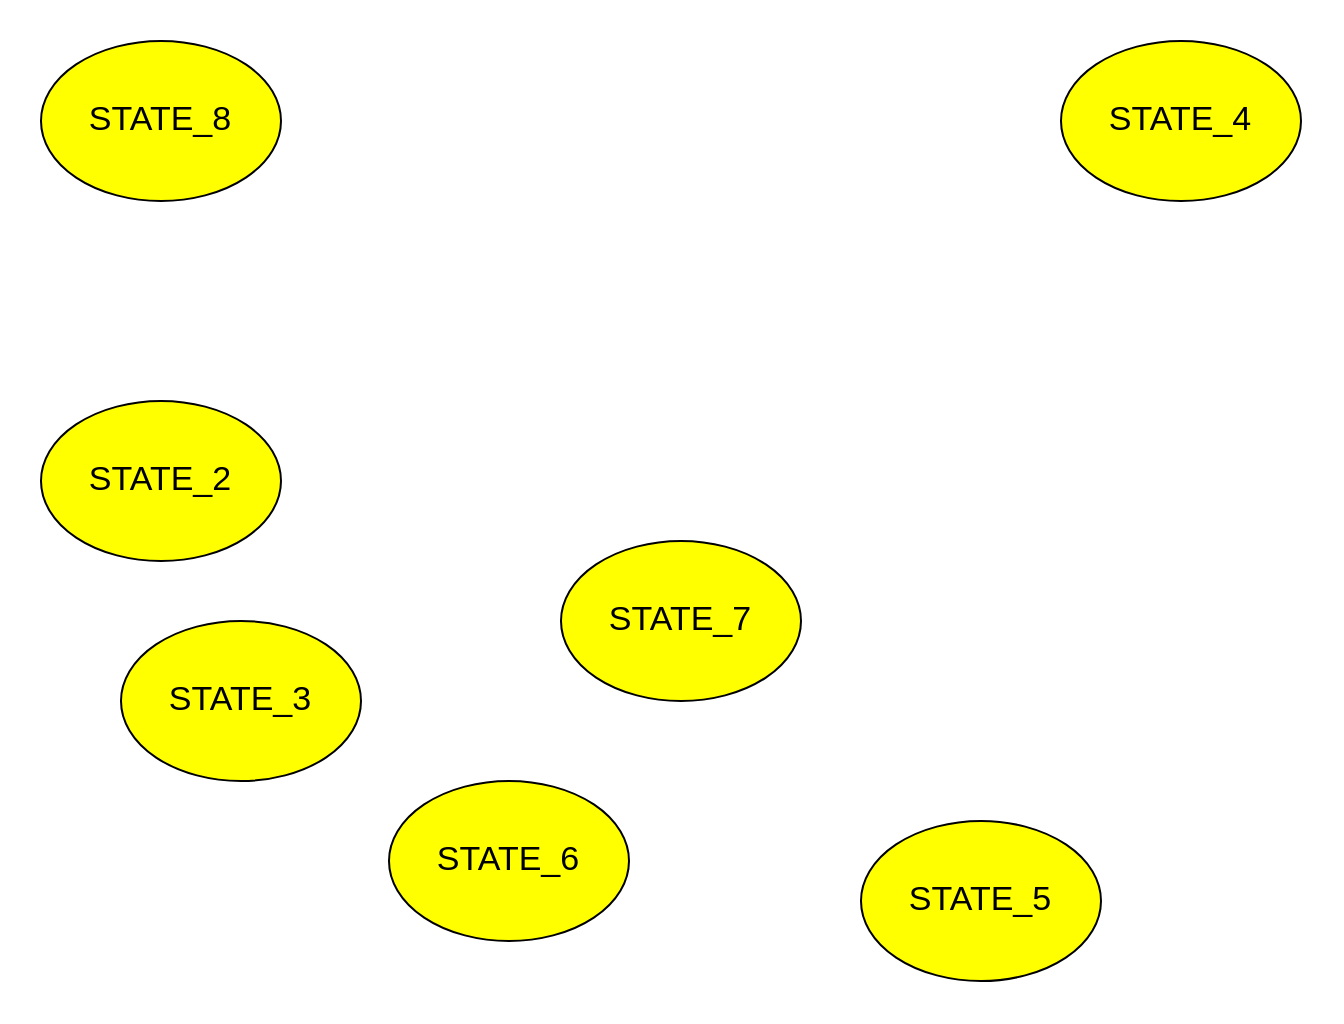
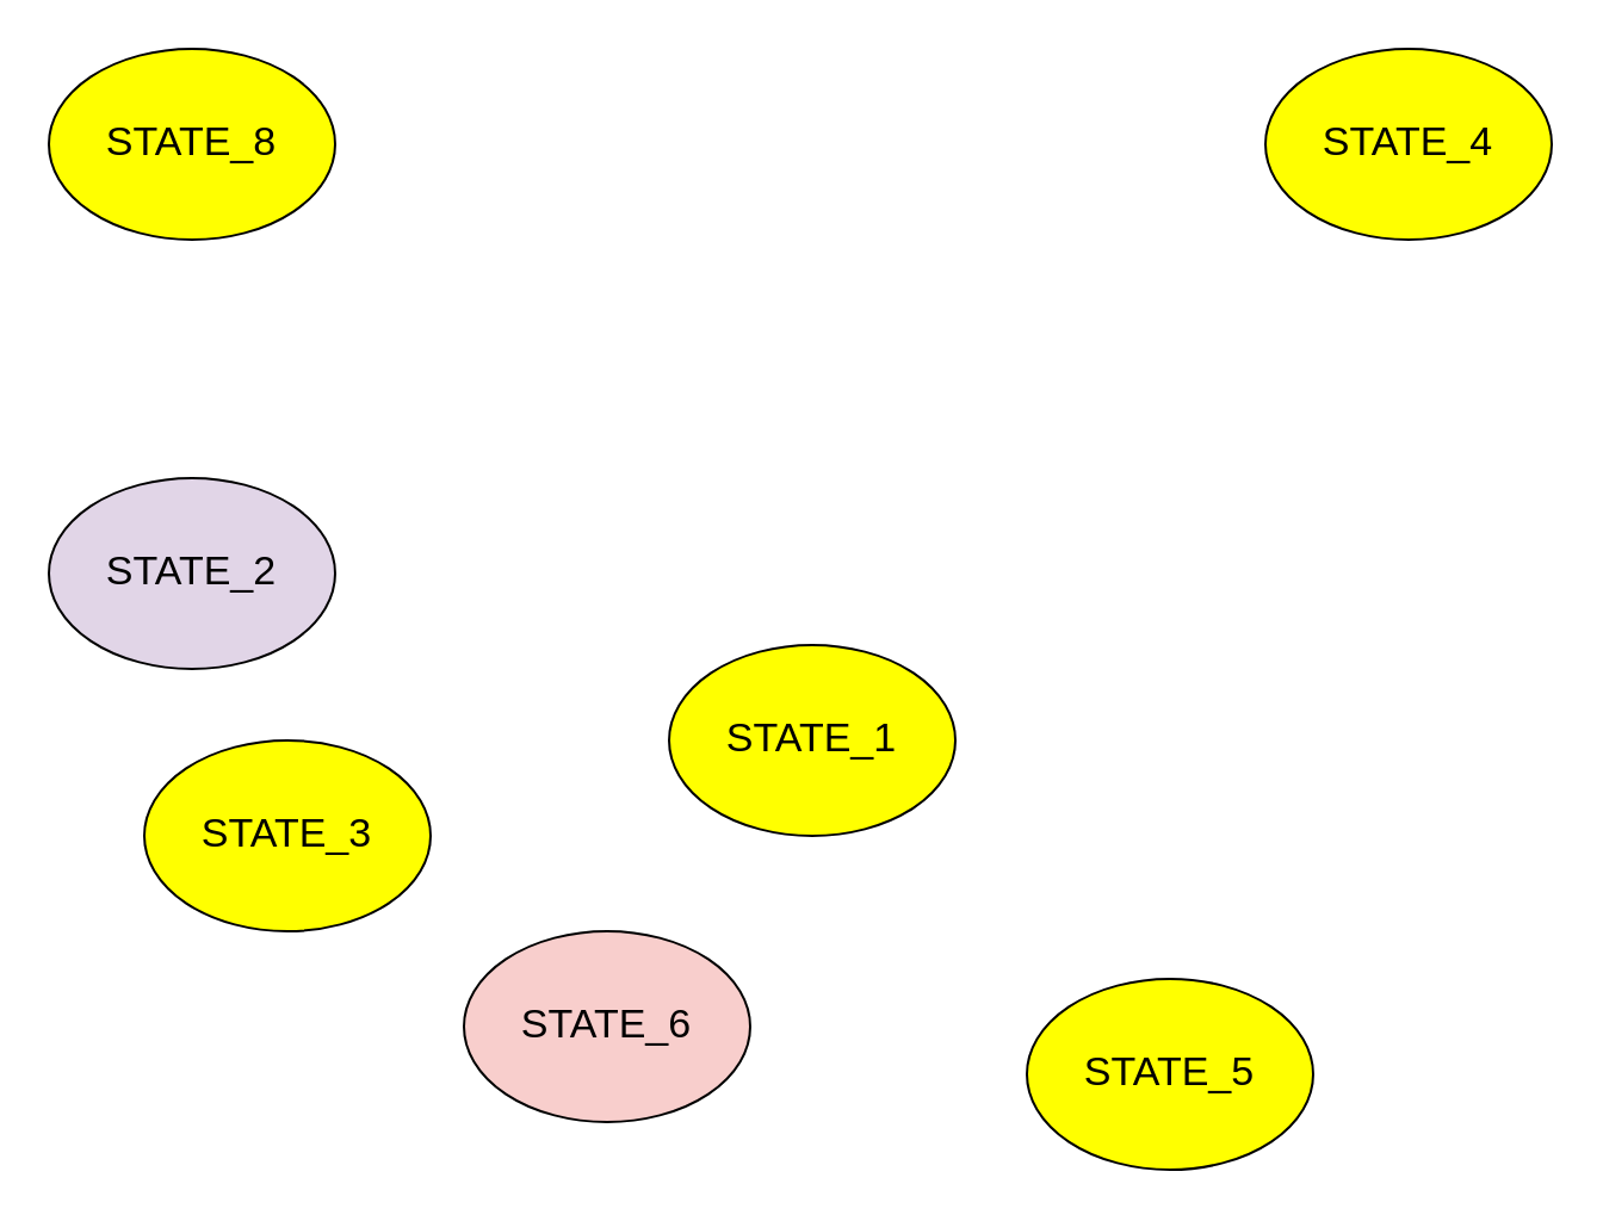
  <mxCell id="0" />
  <mxCell id="1" parent="0" />
- <mxCell id="2" value="STATE_7" style="ellipse;whiteSpace=wrap;html=1;fontSize=17;fillColor=#FFFF00;" vertex="1" parent="1"><mxGeometry x="280" y="270" width="120" height="80" as="geometry" /></mxCell>
- <mxCell id="3" value="STATE_2" style="ellipse;whiteSpace=wrap;html=1;fontSize=17;fillColor=#FFFF00;" vertex="1" parent="1"><mxGeometry x="20" y="200" width="120" height="80" as="geometry" /></mxCell>
+ <mxCell id="2" value="STATE_1" style="ellipse;whiteSpace=wrap;html=1;fontSize=17;fillColor=#FFFF00;" vertex="1" parent="1"><mxGeometry x="280" y="270" width="120" height="80" as="geometry" /></mxCell>
+ <mxCell id="3" value="STATE_2" style="ellipse;whiteSpace=wrap;html=1;fontSize=17;fillColor=#e1d5e7;" vertex="1" parent="1"><mxGeometry x="20" y="200" width="120" height="80" as="geometry" /></mxCell>
  <mxCell id="4" value="STATE_8" style="ellipse;whiteSpace=wrap;html=1;fontSize=17;fillColor=#FFFF00;" vertex="1" parent="1"><mxGeometry x="20" y="20" width="120" height="80" as="geometry" /></mxCell>
  <mxCell id="5" value="STATE_3" style="ellipse;whiteSpace=wrap;html=1;fontSize=17;fillColor=#FFFF00;" vertex="1" parent="1"><mxGeometry x="60" y="310" width="120" height="80" as="geometry" /></mxCell>
  <mxCell id="6" value="STATE_4" style="ellipse;whiteSpace=wrap;html=1;fontSize=17;fillColor=#FFFF00;" vertex="1" parent="1"><mxGeometry x="530" y="20" width="120" height="80" as="geometry" /></mxCell>
  <mxCell id="7" value="STATE_5" style="ellipse;whiteSpace=wrap;html=1;fontSize=17;fillColor=#FFFF00;" vertex="1" parent="1"><mxGeometry x="430" y="410" width="120" height="80" as="geometry" /></mxCell>
- <mxCell id="8" value="STATE_6" style="ellipse;whiteSpace=wrap;html=1;fontSize=17;fillColor=#FFFF00;" vertex="1" parent="1"><mxGeometry x="194" y="390" width="120" height="80" as="geometry" /></mxCell>
+ <mxCell id="8" value="STATE_6" style="ellipse;whiteSpace=wrap;html=1;fontSize=17;fillColor=#f8cecc;" vertex="1" parent="1"><mxGeometry x="194" y="390" width="120" height="80" as="geometry" /></mxCell>
